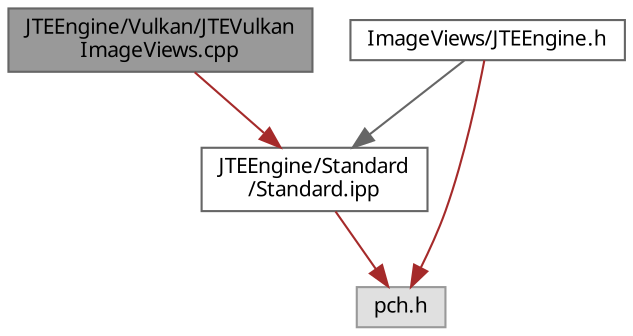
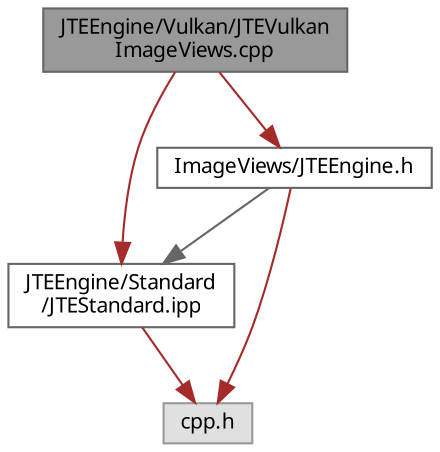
  digraph {
    fontname="Noto Sans"
    node [color=grey40 fillcolor=white fontname="Noto Sans" fontsize=10 shape=box style=filled]
    edge [color=brown fontname="Noto Sans" fontsize=10 labelfontname=Helvetica labelfontsize=10 style=solid]
    n1 [color=gray40 fillcolor=grey60 fontcolor=black height=0.2 label="JTEEngine/Vulkan/JTEVulkan\lImageViews.cpp" width=0.4]
    n2 [height=0.2 label="ImageViews/JTEEngine.h" width=0.4]
-   n3 [height=0.2 label="JTEEngine/Standard\l/Standard.ipp" width=0.4]
-   n4 [color=grey60 fillcolor="#E0E0E0" height=0.2 label="pch.h" width=0.4]
+   n3 [height=0.2 label="JTEEngine/Standard\l/JTEStandard.ipp" width=0.4]
+   n4 [color=grey60 fillcolor="#E0E0E0" height=0.2 label="cpp.h" width=0.4]
+   n1 -> n2
    n1 -> n3
    n2 -> n3 [color=gray40]
    n2 -> n4
    n3 -> n4
  }
